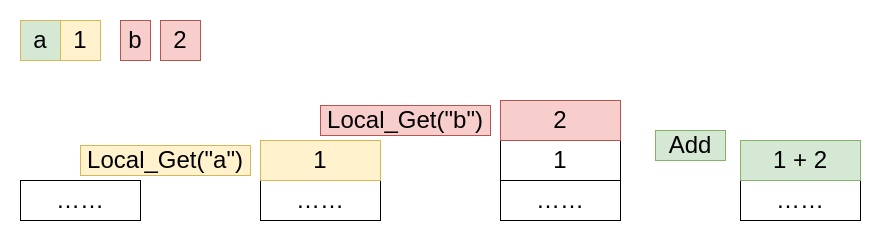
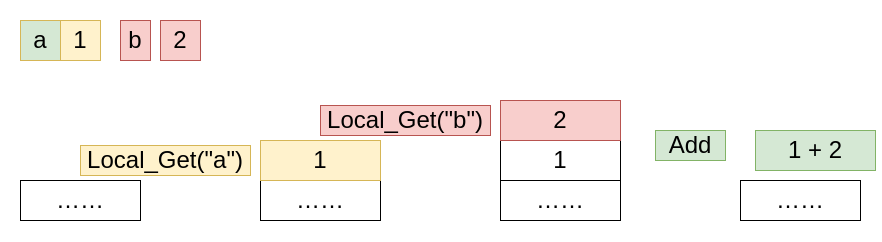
  <mxCell id="0" />
  <mxCell id="1" parent="0" />
  <mxCell id="2" value="……" style="rounded=0;whiteSpace=wrap;html=1;fontSize=24;" parent="1" vertex="1"><mxGeometry x="260" y="180" width="120" height="40" as="geometry" /></mxCell>
  <mxCell id="3" value="Local_Get(&quot;a&quot;)" style="text;html=1;align=center;verticalAlign=middle;whiteSpace=wrap;rounded=0;fontSize=24;fillColor=#fff2cc;strokeColor=#d6b656;" parent="1" vertex="1"><mxGeometry x="80" y="145" width="170" height="30" as="geometry" /></mxCell>
  <mxCell id="4" value="1" style="rounded=0;whiteSpace=wrap;html=1;fontSize=24;fillColor=#fff2cc;strokeColor=#d6b656;" parent="1" vertex="1"><mxGeometry x="260" y="140" width="120" height="40" as="geometry" /></mxCell>
  <mxCell id="5" value="……" style="rounded=0;whiteSpace=wrap;html=1;fontSize=24;" parent="1" vertex="1"><mxGeometry x="500" y="180" width="120" height="40" as="geometry" /></mxCell>
  <mxCell id="6" value="Local_Get(&quot;b&quot;)" style="text;html=1;align=center;verticalAlign=middle;whiteSpace=wrap;rounded=0;fontSize=24;fillColor=#f8cecc;strokeColor=#b85450;" parent="1" vertex="1"><mxGeometry x="320" y="105" width="170" height="30" as="geometry" /></mxCell>
  <mxCell id="7" value="1" style="rounded=0;whiteSpace=wrap;html=1;fontSize=24;" parent="1" vertex="1"><mxGeometry x="500" y="140" width="120" height="40" as="geometry" /></mxCell>
  <mxCell id="8" value="2" style="rounded=0;whiteSpace=wrap;html=1;fontSize=24;fillColor=#f8cecc;strokeColor=#b85450;" parent="1" vertex="1"><mxGeometry x="500" y="100" width="120" height="40" as="geometry" /></mxCell>
  <mxCell id="9" value="……" style="rounded=0;whiteSpace=wrap;html=1;fontSize=24;" parent="1" vertex="1"><mxGeometry x="740" y="180" width="120" height="40" as="geometry" /></mxCell>
  <mxCell id="10" value="Add" style="text;html=1;align=center;verticalAlign=middle;whiteSpace=wrap;rounded=0;fontSize=24;fillColor=#d5e8d4;strokeColor=#82b366;" parent="1" vertex="1"><mxGeometry x="655" y="130" width="70" height="30" as="geometry" /></mxCell>
- <mxCell id="11" value="1 + 2" style="rounded=0;whiteSpace=wrap;html=1;fontSize=24;fillColor=#d5e8d4;strokeColor=#82b366;" parent="1" vertex="1"><mxGeometry x="740" y="140" width="120" height="40" as="geometry" /></mxCell>
+ <mxCell id="11" value="1 + 2" style="rounded=0;whiteSpace=wrap;html=1;fontSize=24;fillColor=#d5e8d4;strokeColor=#82b366;" parent="1" vertex="1"><mxGeometry x="755" y="130" width="120" height="40" as="geometry" /></mxCell>
  <mxCell id="12" value="……" style="rounded=0;whiteSpace=wrap;html=1;fontSize=24;" parent="1" vertex="1"><mxGeometry x="20" y="180" width="120" height="40" as="geometry" /></mxCell>
  <mxCell id="13" value="1" style="rounded=0;whiteSpace=wrap;html=1;fontSize=24;fillColor=#fff2cc;strokeColor=#d6b656;" vertex="1" parent="1"><mxGeometry x="60" y="20" width="40" height="40" as="geometry" /></mxCell>
  <mxCell id="14" value="a" style="rounded=0;whiteSpace=wrap;html=1;fontSize=24;fillColor=#d5e8d4;strokeColor=#d6b656;" vertex="1" parent="1"><mxGeometry x="20" y="20" width="40" height="40" as="geometry" /></mxCell>
  <mxCell id="15" value="b" style="rounded=0;whiteSpace=wrap;html=1;fontSize=24;fillColor=#f8cecc;strokeColor=#b85450;" vertex="1" parent="1"><mxGeometry x="120" y="20" width="30" height="40" as="geometry" /></mxCell>
  <mxCell id="16" value="2" style="rounded=0;whiteSpace=wrap;html=1;fontSize=24;fillColor=#f8cecc;strokeColor=#b85450;" vertex="1" parent="1"><mxGeometry x="160" y="20" width="40" height="40" as="geometry" /></mxCell>
